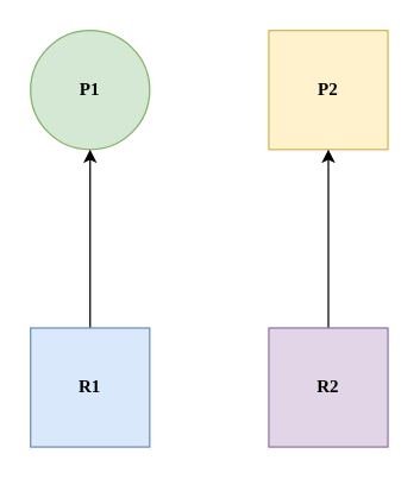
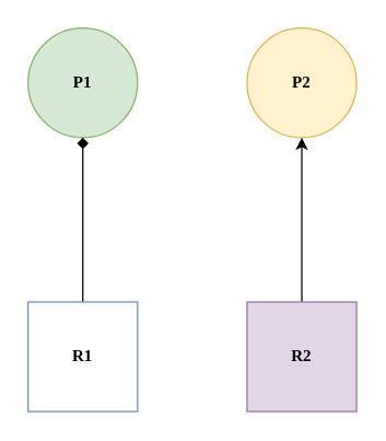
  <mxCell id="0" />
  <mxCell id="1" parent="0" />
  <mxCell id="2" value="P1" style="ellipse;whiteSpace=wrap;html=1;aspect=fixed;fillColor=#d5e8d4;strokeColor=#82b366;fontFamily=Fira Sans;fontStyle=1" parent="1" vertex="1"><mxGeometry x="20" y="20" width="80" height="80" as="geometry" /></mxCell>
- <mxCell id="3" value="P2" style="whiteSpace=wrap;html=1;aspect=fixed;fillColor=#fff2cc;strokeColor=#d6b656;fontFamily=Fira Sans;fontStyle=1;rounded=0;" parent="1" vertex="1"><mxGeometry x="180" y="20" width="80" height="80" as="geometry" /></mxCell>
- <mxCell id="4" style="edgeStyle=orthogonalEdgeStyle;rounded=0;orthogonalLoop=1;jettySize=auto;html=1;fontFamily=Fira Sans;" parent="1" source="5" target="2" edge="1"><mxGeometry relative="1" as="geometry" /></mxCell>
- <mxCell id="5" value="R1" style="whiteSpace=wrap;html=1;aspect=fixed;fillColor=#dae8fc;strokeColor=#6c8ebf;fontFamily=Fira Sans;fontStyle=1" parent="1" vertex="1"><mxGeometry x="20" y="220" width="80" height="80" as="geometry" /></mxCell>
+ <mxCell id="3" value="P2" style="ellipse;whiteSpace=wrap;html=1;aspect=fixed;fillColor=#fff2cc;strokeColor=#d6b656;fontFamily=Fira Sans;fontStyle=1" parent="1" vertex="1"><mxGeometry x="180" y="20" width="80" height="80" as="geometry" /></mxCell>
+ <mxCell id="4" style="edgeStyle=orthogonalEdgeStyle;rounded=0;orthogonalLoop=1;jettySize=auto;html=1;fontFamily=Fira Sans;endArrow=diamond;" parent="1" source="5" target="2" edge="1"><mxGeometry relative="1" as="geometry" /></mxCell>
+ <mxCell id="5" value="R1" style="whiteSpace=wrap;html=1;aspect=fixed;fillColor=#ffffff;strokeColor=#6c8ebf;fontFamily=Fira Sans;fontStyle=1;" parent="1" vertex="1"><mxGeometry x="20" y="220" width="80" height="80" as="geometry" /></mxCell>
  <mxCell id="6" style="edgeStyle=orthogonalEdgeStyle;rounded=0;orthogonalLoop=1;jettySize=auto;html=1;fontFamily=Fira Sans;" parent="1" source="7" target="3" edge="1"><mxGeometry relative="1" as="geometry" /></mxCell>
  <mxCell id="7" value="R2" style="whiteSpace=wrap;html=1;aspect=fixed;fillColor=#e1d5e7;strokeColor=#9673a6;fontFamily=Fira Sans;fontStyle=1" parent="1" vertex="1"><mxGeometry x="180" y="220" width="80" height="80" as="geometry" /></mxCell>
